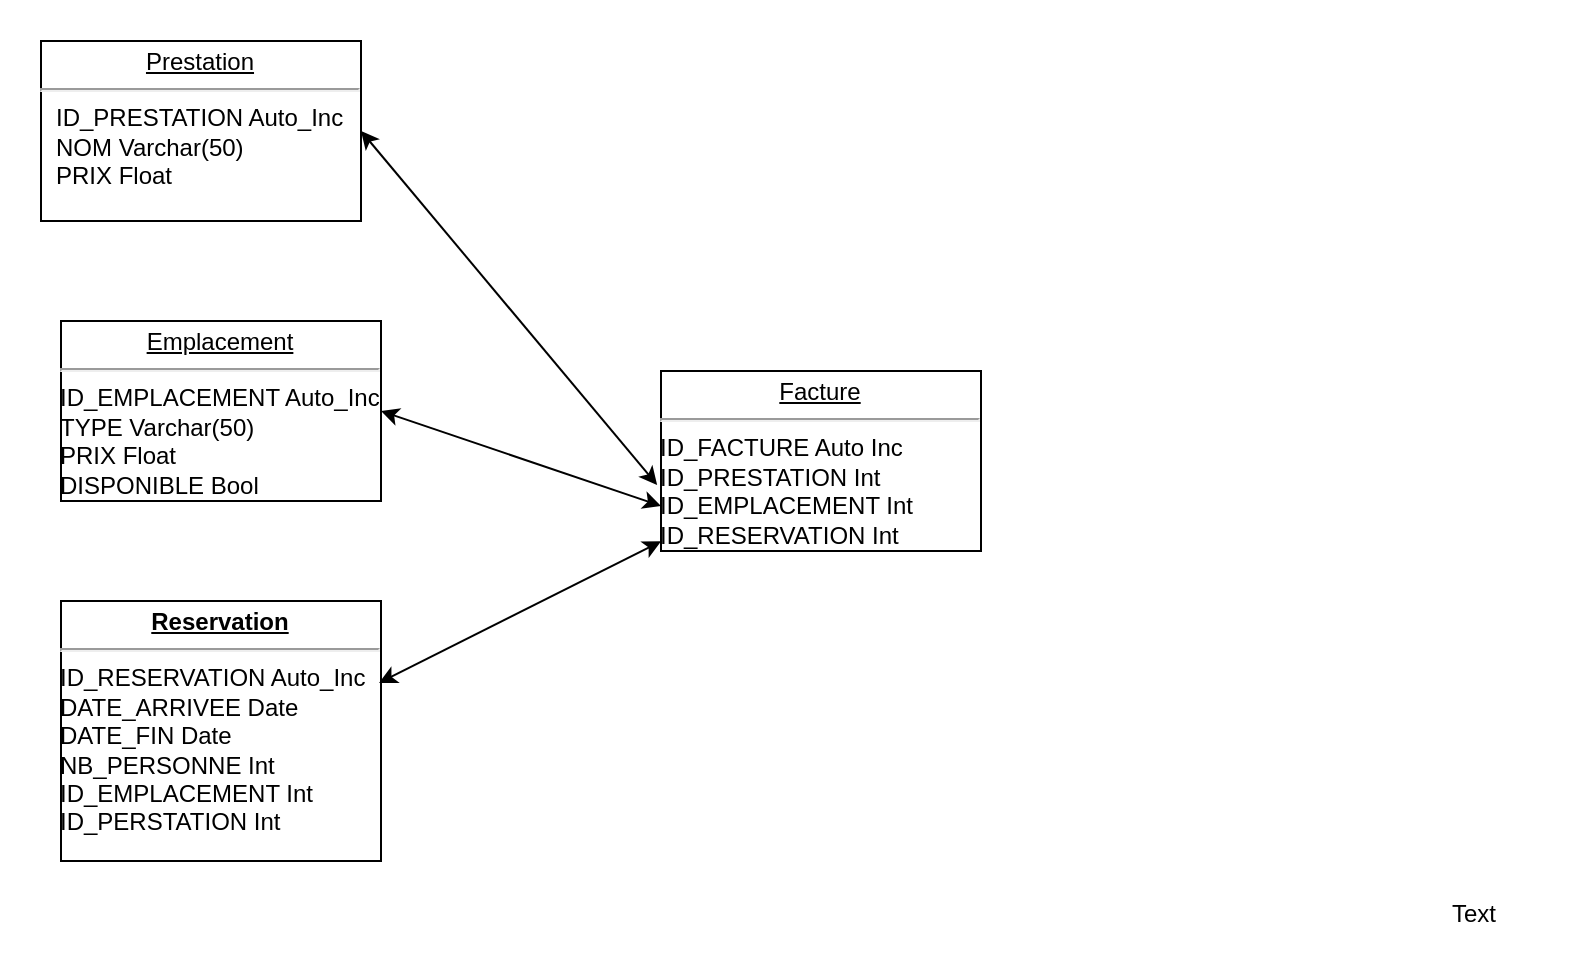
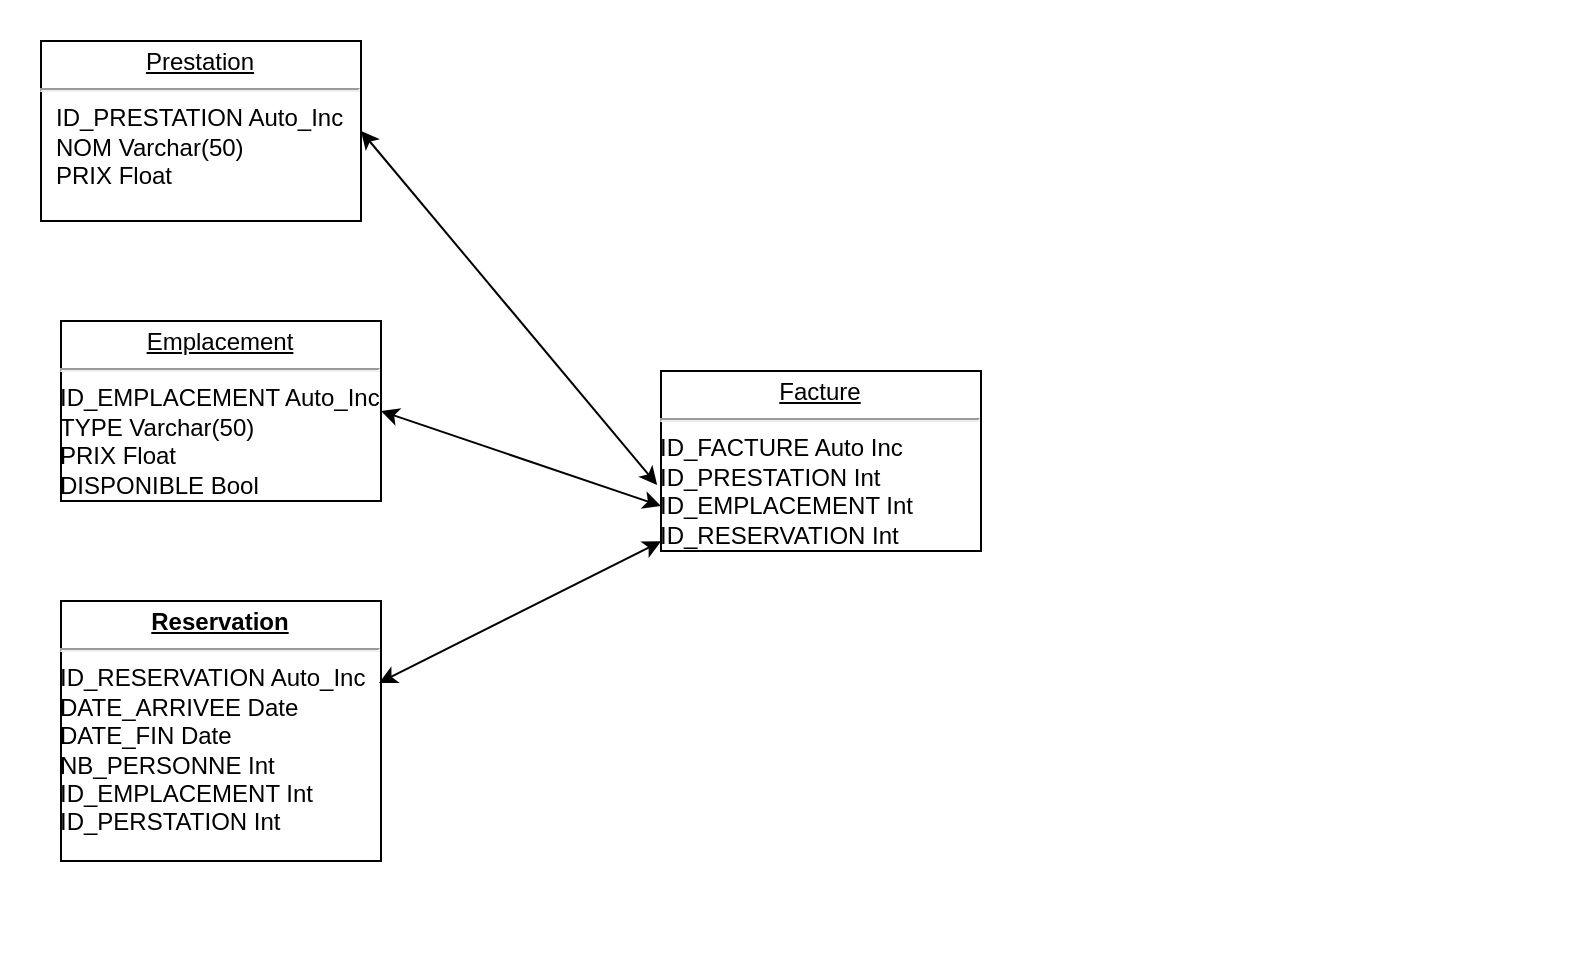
  <mxCell id="0" />
  <mxCell id="1" parent="0" />
  <mxCell id="2" value="&lt;p style=&quot;margin: 0px ; margin-top: 4px ; text-align: center ; text-decoration: underline&quot;&gt;Prestation&lt;/p&gt;&lt;hr&gt;&lt;p style=&quot;margin: 0px ; margin-left: 8px&quot;&gt;ID_PRESTATION Auto_Inc&lt;br&gt;&lt;/p&gt;&lt;p style=&quot;margin: 0px ; margin-left: 8px&quot;&gt;NOM Varchar(50)&lt;br&gt;&lt;/p&gt;&lt;p style=&quot;margin: 0px ; margin-left: 8px&quot;&gt;PRIX Float&lt;br&gt;&lt;/p&gt;" style="verticalAlign=top;align=left;overflow=fill;fontSize=12;fontFamily=Helvetica;html=1;" vertex="1" parent="1"><mxGeometry x="20" y="20" width="160" height="90" as="geometry" /></mxCell>
  <mxCell id="3" value="&lt;p style=&quot;margin: 0px ; margin-top: 4px ; text-align: center ; text-decoration: underline&quot;&gt;Emplacement&lt;/p&gt;&lt;hr&gt;&lt;div&gt;ID_EMPLACEMENT Auto_Inc&lt;/div&gt;&lt;div&gt;TYPE Varchar(50)&lt;/div&gt;&lt;div&gt;PRIX Float&lt;/div&gt;&lt;div&gt;DISPONIBLE Bool&lt;br&gt;&lt;/div&gt;" style="verticalAlign=top;align=left;overflow=fill;fontSize=12;fontFamily=Helvetica;html=1;" vertex="1" parent="1"><mxGeometry x="30" y="160" width="160" height="90" as="geometry" /></mxCell>
  <mxCell id="4" value="&lt;p style=&quot;margin: 0px ; margin-top: 4px ; text-align: center ; text-decoration: underline&quot;&gt;Facture&lt;/p&gt;&lt;hr&gt;&lt;div&gt;ID_FACTURE Auto Inc&lt;/div&gt;&lt;div&gt;ID_PRESTATION Int&lt;/div&gt;&lt;div&gt;ID_EMPLACEMENT Int&lt;/div&gt;&lt;div&gt;ID_RESERVATION Int&lt;br&gt;&lt;/div&gt;" style="verticalAlign=top;align=left;overflow=fill;fontSize=12;fontFamily=Helvetica;html=1;" vertex="1" parent="1"><mxGeometry x="330" y="185" width="160" height="90" as="geometry" /></mxCell>
  <mxCell id="5" value="&lt;p style=&quot;margin: 0px ; margin-top: 4px ; text-align: center ; text-decoration: underline&quot;&gt;&lt;b&gt;Reservation&lt;/b&gt;&lt;/p&gt;&lt;hr&gt;&lt;div&gt;ID_RESERVATION Auto_Inc&lt;/div&gt;&lt;div&gt;DATE_ARRIVEE Date&lt;br&gt;&lt;/div&gt;&lt;div&gt;DATE_FIN Date&lt;br&gt;&lt;/div&gt;&lt;div&gt;NB_PERSONNE Int&lt;br&gt;&lt;/div&gt;&lt;div&gt;ID_EMPLACEMENT Int&lt;br&gt;&lt;/div&gt;&lt;div&gt;ID_PERSTATION Int&lt;br&gt;&lt;/div&gt;&lt;div&gt;&lt;br&gt;&lt;/div&gt;" style="verticalAlign=top;align=left;overflow=fill;fontSize=12;fontFamily=Helvetica;html=1;" vertex="1" parent="1"><mxGeometry x="30" y="300" width="160" height="130" as="geometry" /></mxCell>
- <mxCell id="6" value="Text" style="text;html=1;resizable=0;points=[];autosize=1;align=left;verticalAlign=top;spacingTop=-4;" vertex="1" parent="1"><mxGeometry x="724" y="447" width="40" height="20" as="geometry" /></mxCell>
  <mxCell id="7" value="" style="endArrow=classic;startArrow=classic;html=1;exitX=1;exitY=0.5;exitDx=0;exitDy=0;entryX=-0.012;entryY=0.633;entryDx=0;entryDy=0;entryPerimeter=0;" edge="1" parent="1" source="2" target="4"><mxGeometry width="50" height="50" relative="1" as="geometry"><mxPoint x="240" y="185" as="sourcePoint" /><mxPoint x="290" y="135" as="targetPoint" /></mxGeometry></mxCell>
  <mxCell id="8" value="" style="endArrow=classic;startArrow=classic;html=1;entryX=1;entryY=0.5;entryDx=0;entryDy=0;exitX=0;exitY=0.75;exitDx=0;exitDy=0;" edge="1" parent="1" source="4" target="3"><mxGeometry width="50" height="50" relative="1" as="geometry"><mxPoint x="535" y="200" as="sourcePoint" /><mxPoint x="585" y="150" as="targetPoint" /></mxGeometry></mxCell>
  <mxCell id="9" value="" style="endArrow=classic;startArrow=classic;html=1;entryX=0.994;entryY=0.315;entryDx=0;entryDy=0;entryPerimeter=0;" edge="1" parent="1" source="4" target="5"><mxGeometry width="50" height="50" relative="1" as="geometry"><mxPoint x="440" y="342" as="sourcePoint" /><mxPoint x="490" y="292" as="targetPoint" /></mxGeometry></mxCell>
